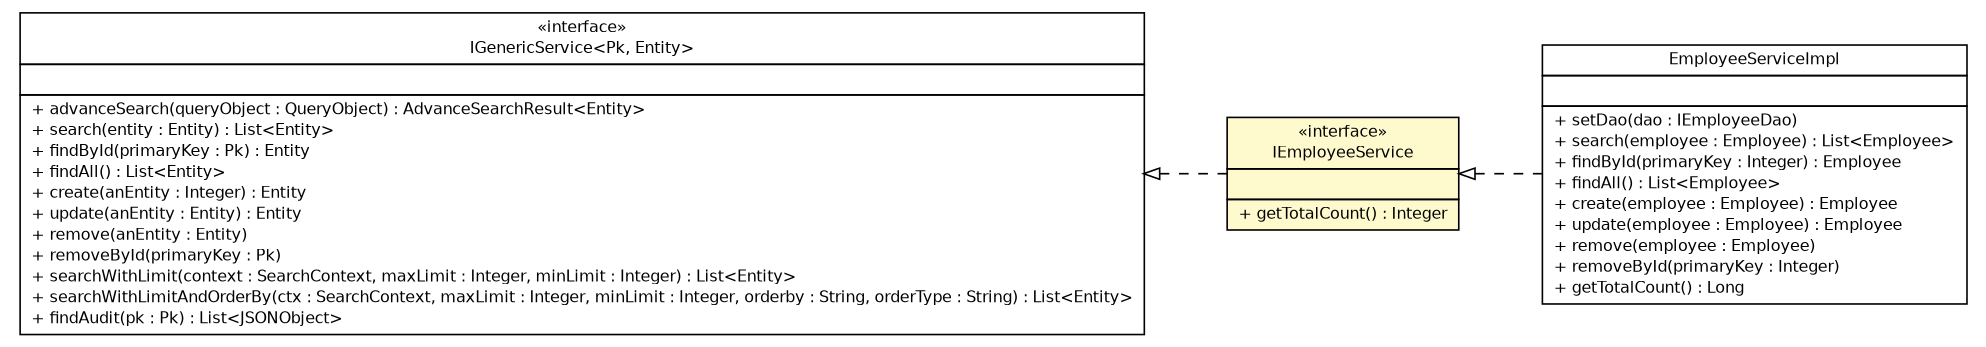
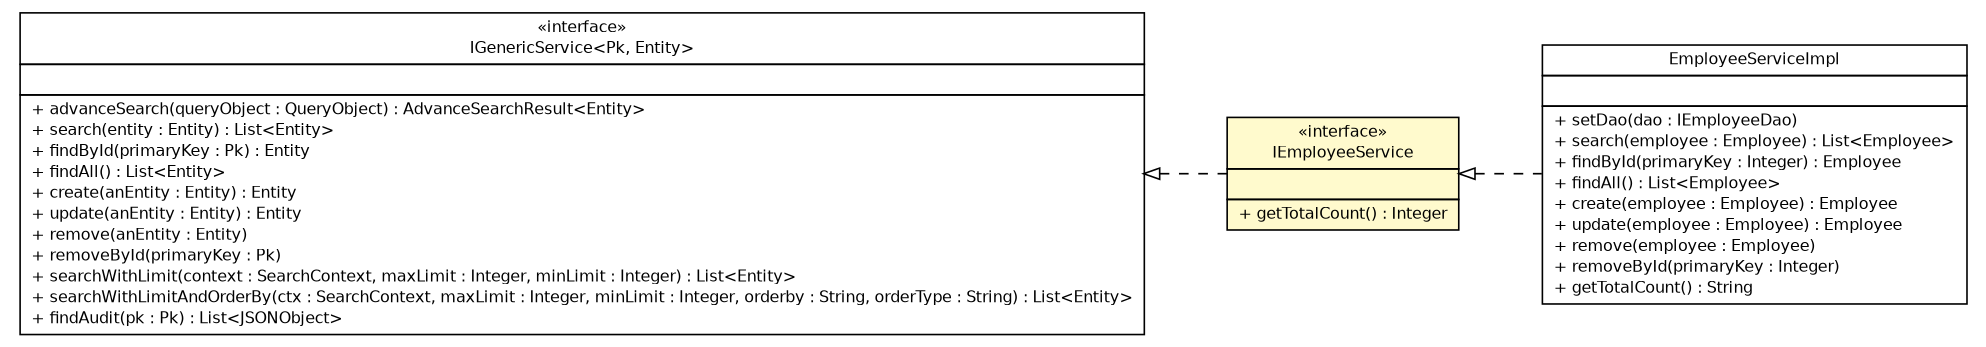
  digraph {
    nodesep=0.25
    rankdir=LR
    ranksep=0.5
    node [fontcolor=black fontname=Helvetica fontsize=10.0 shape=plaintext]
    edge [arrowtail=empty dir=back fontname=Helvetica fontsize=10 headport=p labelfontname=Helvetica labelfontsize=10 style=dashed tailport=p]
    n1 [label=<<table title="com.inn.headstartdemo.service.IEmployeeService" border="0" cellborder="1" cellspacing="0" cellpadding="2" port="p" bgcolor="lemonChiffon" href="./IEmployeeService.html"> 		<tr><td><table border="0" cellspacing="0" cellpadding="1"> <tr><td align="center" balign="center"> &#171;interface&#187; </td></tr> <tr><td align="center" balign="center"> IEmployeeService </td></tr> 		</table></td></tr> 		<tr><td><table border="0" cellspacing="0" cellpadding="1"> <tr><td align="left" balign="left">  </td></tr> 		</table></td></tr> 		<tr><td><table border="0" cellspacing="0" cellpadding="1"> <tr><td align="left" balign="left"> + getTotalCount() : Integer </td></tr> 		</table></td></tr> 		</table>>]
-   n2 [label=<<table title="com.inn.headstartdemo.service.impl.EmployeeServiceImpl" border="0" cellborder="1" cellspacing="0" cellpadding="2" port="p" href="./impl/EmployeeServiceImpl.html"> 		<tr><td><table border="0" cellspacing="0" cellpadding="1"> <tr><td align="center" balign="center"> EmployeeServiceImpl </td></tr> 		</table></td></tr> 		<tr><td><table border="0" cellspacing="0" cellpadding="1"> <tr><td align="left" balign="left">  </td></tr> 		</table></td></tr> 		<tr><td><table border="0" cellspacing="0" cellpadding="1"> <tr><td align="left" balign="left"> + setDao(dao : IEmployeeDao) </td></tr> <tr><td align="left" balign="left"> + search(employee : Employee) : List&lt;Employee&gt; </td></tr> <tr><td align="left" balign="left"> + findById(primaryKey : Integer) : Employee </td></tr> <tr><td align="left" balign="left"> + findAll() : List&lt;Employee&gt; </td></tr> <tr><td align="left" balign="left"> + create(employee : Employee) : Employee </td></tr> <tr><td align="left" balign="left"> + update(employee : Employee) : Employee </td></tr> <tr><td align="left" balign="left"> + remove(employee : Employee) </td></tr> <tr><td align="left" balign="left"> + removeById(primaryKey : Integer) </td></tr> <tr><td align="left" balign="left"> + getTotalCount() : Long </td></tr> 		</table></td></tr> 		</table>>]
-   n3 [label=<<table title="com.inn.headstartdemo.service.generic.IGenericService" border="0" cellborder="1" cellspacing="0" cellpadding="2" port="p" href="./generic/IGenericService.html"> 		<tr><td><table border="0" cellspacing="0" cellpadding="1"> <tr><td align="center" balign="center"> &#171;interface&#187; </td></tr> <tr><td align="center" balign="center"> IGenericService&lt;Pk, Entity&gt; </td></tr> 		</table></td></tr> 		<tr><td><table border="0" cellspacing="0" cellpadding="1"> <tr><td align="left" balign="left">  </td></tr> 		</table></td></tr> 		<tr><td><table border="0" cellspacing="0" cellpadding="1"> <tr><td align="left" balign="left"> + advanceSearch(queryObject : QueryObject) : AdvanceSearchResult&lt;Entity&gt; </td></tr> <tr><td align="left" balign="left"> + search(entity : Entity) : List&lt;Entity&gt; </td></tr> <tr><td align="left" balign="left"> + findById(primaryKey : Pk) : Entity </td></tr> <tr><td align="left" balign="left"> + findAll() : List&lt;Entity&gt; </td></tr> <tr><td align="left" balign="left"> + create(anEntity : Integer) : Entity </td></tr> <tr><td align="left" balign="left"> + update(anEntity : Entity) : Entity </td></tr> <tr><td align="left" balign="left"> + remove(anEntity : Entity) </td></tr> <tr><td align="left" balign="left"> + removeById(primaryKey : Pk) </td></tr> <tr><td align="left" balign="left"> + searchWithLimit(context : SearchContext, maxLimit : Integer, minLimit : Integer) : List&lt;Entity&gt; </td></tr> <tr><td align="left" balign="left"> + searchWithLimitAndOrderBy(ctx : SearchContext, maxLimit : Integer, minLimit : Integer, orderby : String, orderType : String) : List&lt;Entity&gt; </td></tr> <tr><td align="left" balign="left"> + findAudit(pk : Pk) : List&lt;JSONObject&gt; </td></tr> 		</table></td></tr> 		</table>>]
+   n2 [label=<<table title="com.inn.headstartdemo.service.impl.EmployeeServiceImpl" border="0" cellborder="1" cellspacing="0" cellpadding="2" port="p" href="./impl/EmployeeServiceImpl.html"> 		<tr><td><table border="0" cellspacing="0" cellpadding="1"> <tr><td align="center" balign="center"> EmployeeServiceImpl </td></tr> 		</table></td></tr> 		<tr><td><table border="0" cellspacing="0" cellpadding="1"> <tr><td align="left" balign="left">  </td></tr> 		</table></td></tr> 		<tr><td><table border="0" cellspacing="0" cellpadding="1"> <tr><td align="left" balign="left"> + setDao(dao : IEmployeeDao) </td></tr> <tr><td align="left" balign="left"> + search(employee : Employee) : List&lt;Employee&gt; </td></tr> <tr><td align="left" balign="left"> + findById(primaryKey : Integer) : Employee </td></tr> <tr><td align="left" balign="left"> + findAll() : List&lt;Employee&gt; </td></tr> <tr><td align="left" balign="left"> + create(employee : Employee) : Employee </td></tr> <tr><td align="left" balign="left"> + update(employee : Employee) : Employee </td></tr> <tr><td align="left" balign="left"> + remove(employee : Employee) </td></tr> <tr><td align="left" balign="left"> + removeById(primaryKey : Integer) </td></tr> <tr><td align="left" balign="left"> + getTotalCount() : String </td></tr> 		</table></td></tr> 		</table>>]
+   n3 [label=<<table title="com.inn.headstartdemo.service.generic.IGenericService" border="0" cellborder="1" cellspacing="0" cellpadding="2" port="p" href="./generic/IGenericService.html"> 		<tr><td><table border="0" cellspacing="0" cellpadding="1"> <tr><td align="center" balign="center"> &#171;interface&#187; </td></tr> <tr><td align="center" balign="center"> IGenericService&lt;Pk, Entity&gt; </td></tr> 		</table></td></tr> 		<tr><td><table border="0" cellspacing="0" cellpadding="1"> <tr><td align="left" balign="left">  </td></tr> 		</table></td></tr> 		<tr><td><table border="0" cellspacing="0" cellpadding="1"> <tr><td align="left" balign="left"> + advanceSearch(queryObject : QueryObject) : AdvanceSearchResult&lt;Entity&gt; </td></tr> <tr><td align="left" balign="left"> + search(entity : Entity) : List&lt;Entity&gt; </td></tr> <tr><td align="left" balign="left"> + findById(primaryKey : Pk) : Entity </td></tr> <tr><td align="left" balign="left"> + findAll() : List&lt;Entity&gt; </td></tr> <tr><td align="left" balign="left"> + create(anEntity : Entity) : Entity </td></tr> <tr><td align="left" balign="left"> + update(anEntity : Entity) : Entity </td></tr> <tr><td align="left" balign="left"> + remove(anEntity : Entity) </td></tr> <tr><td align="left" balign="left"> + removeById(primaryKey : Pk) </td></tr> <tr><td align="left" balign="left"> + searchWithLimit(context : SearchContext, maxLimit : Integer, minLimit : Integer) : List&lt;Entity&gt; </td></tr> <tr><td align="left" balign="left"> + searchWithLimitAndOrderBy(ctx : SearchContext, maxLimit : Integer, minLimit : Integer, orderby : String, orderType : String) : List&lt;Entity&gt; </td></tr> <tr><td align="left" balign="left"> + findAudit(pk : Pk) : List&lt;JSONObject&gt; </td></tr> 		</table></td></tr> 		</table>>]
    n1 -> n2
    n3 -> n1
  }
